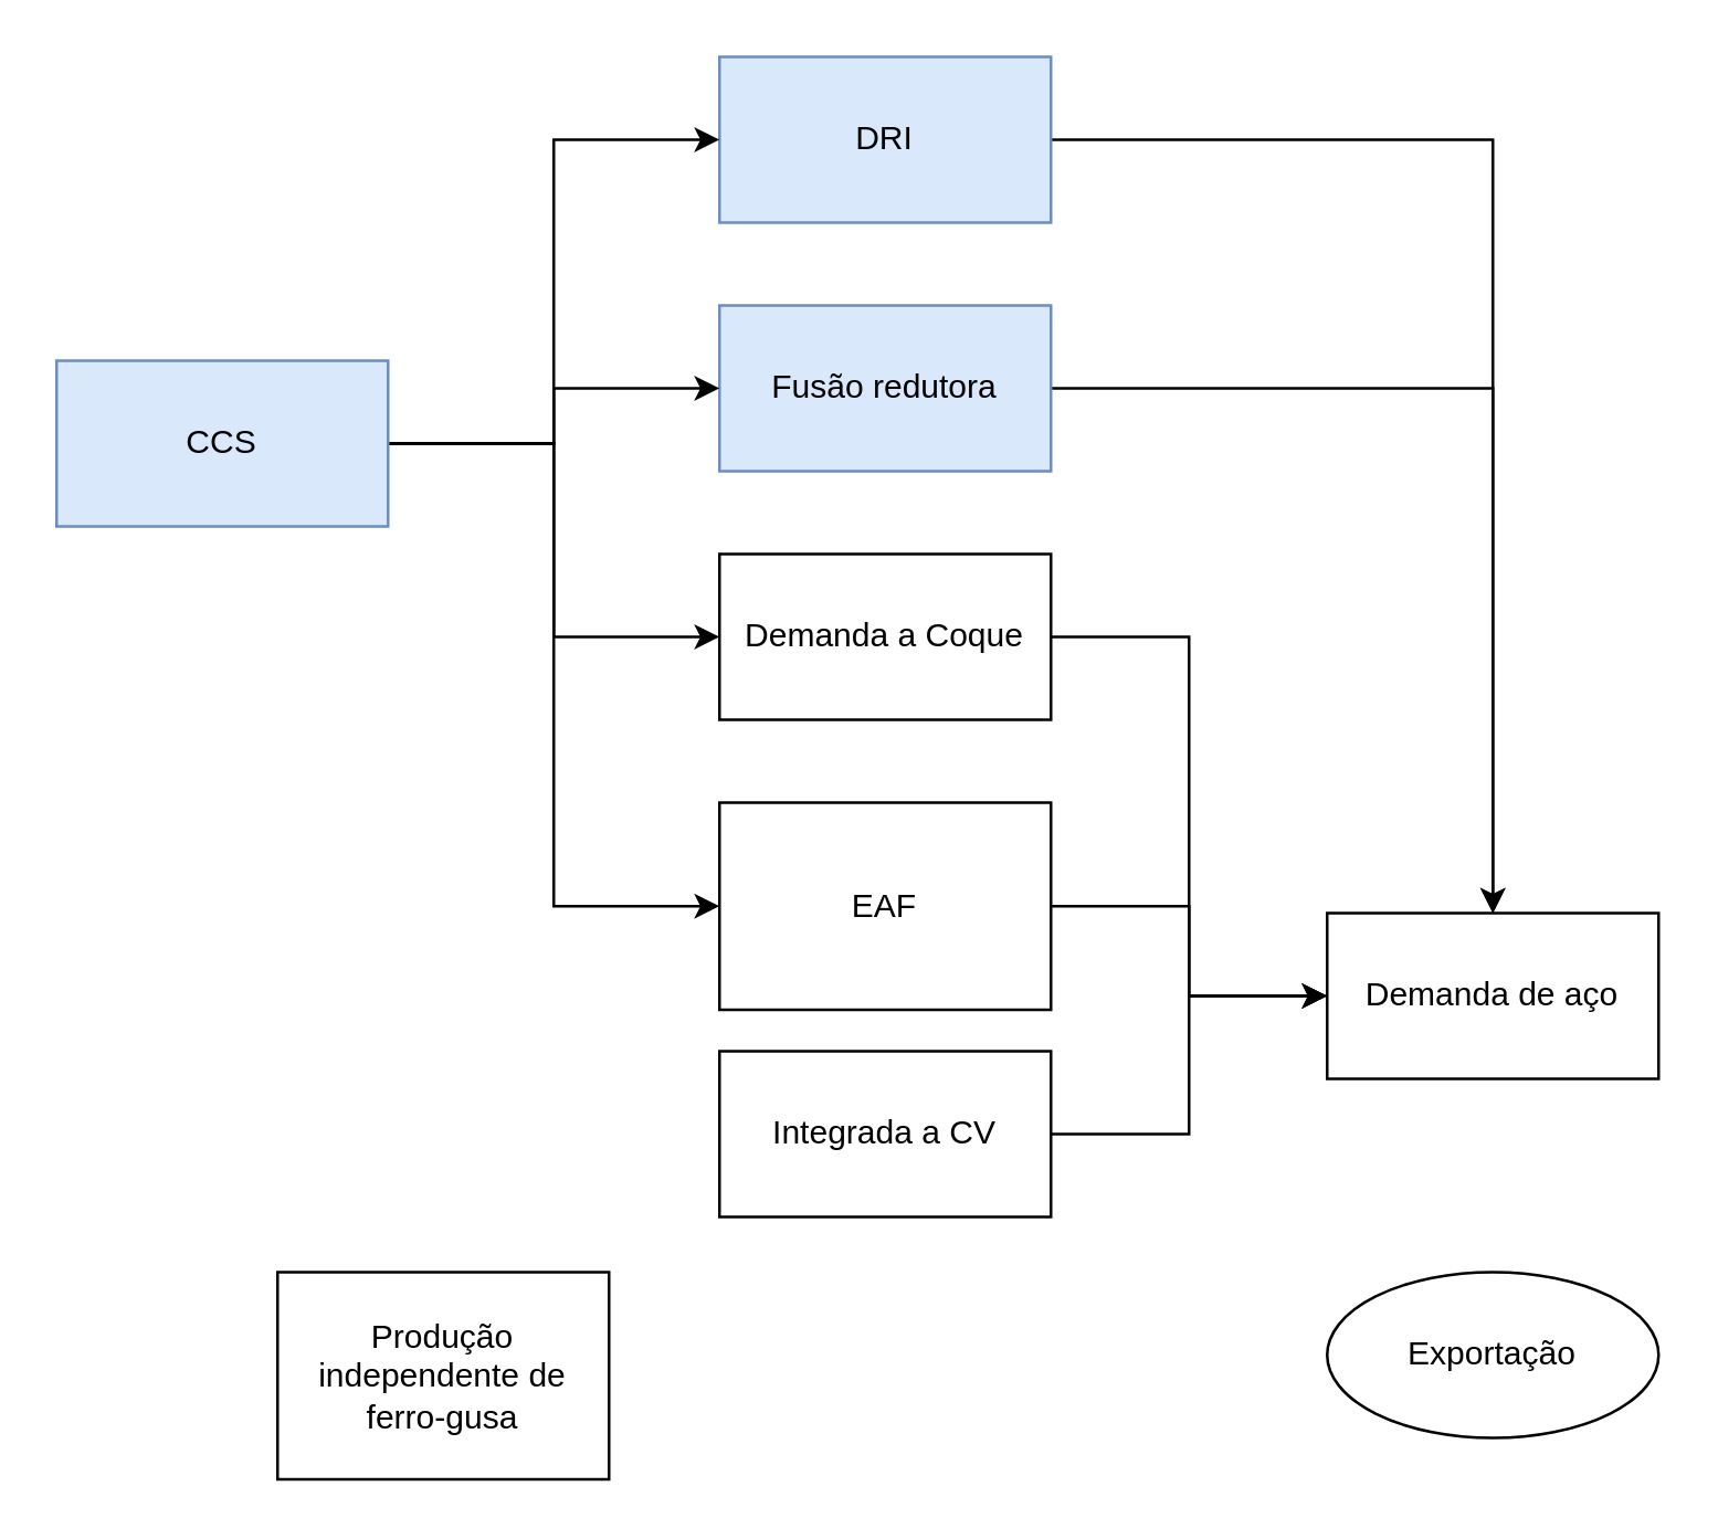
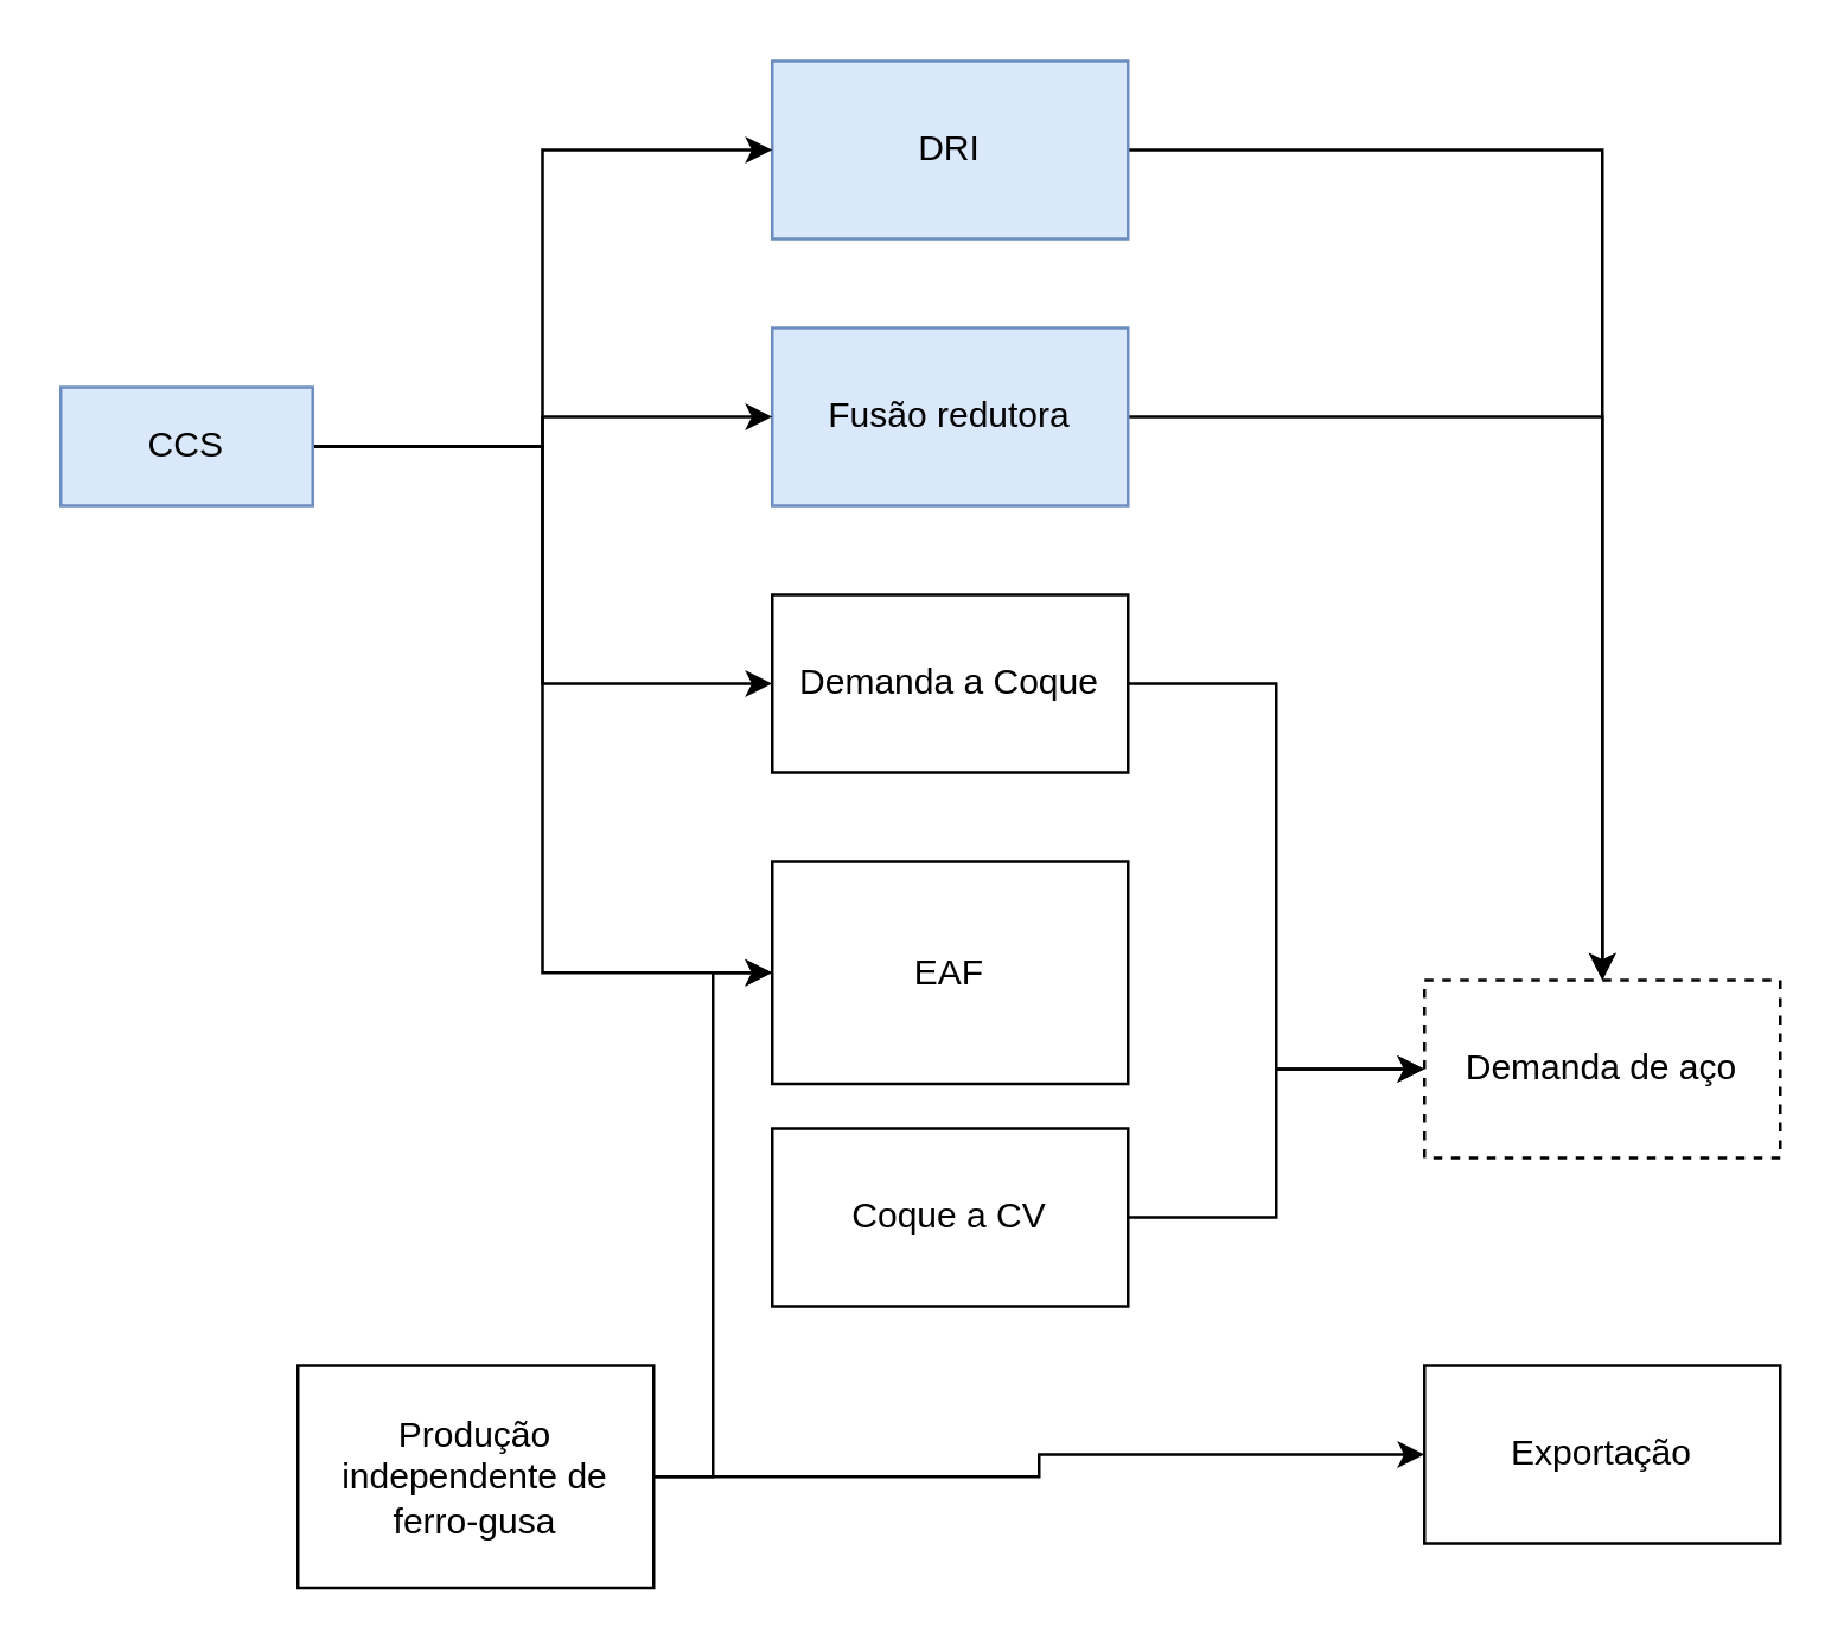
  <mxCell id="0" />
  <mxCell id="1" parent="0" />
- <mxCell id="2" value="Demanda de aço" style="rounded=0;whiteSpace=wrap;html=1;" parent="1" vertex="1"><mxGeometry x="480" y="330" width="120" height="60" as="geometry" /></mxCell>
+ <mxCell id="2" value="Demanda de aço" style="rounded=0;whiteSpace=wrap;html=1;dashed=1;" parent="1" vertex="1"><mxGeometry x="480" y="330" width="120" height="60" as="geometry" /></mxCell>
  <mxCell id="3" style="edgeStyle=orthogonalEdgeStyle;rounded=0;orthogonalLoop=1;jettySize=auto;html=1;entryX=0;entryY=0.5;entryDx=0;entryDy=0;" parent="1" source="4" target="2" edge="1"><mxGeometry relative="1" as="geometry" /></mxCell>
  <mxCell id="4" value="Demanda a Coque" style="rounded=0;whiteSpace=wrap;html=1;" parent="1" vertex="1"><mxGeometry x="260" y="200" width="120" height="60" as="geometry" /></mxCell>
- <mxCell id="5" style="edgeStyle=orthogonalEdgeStyle;rounded=0;orthogonalLoop=1;jettySize=auto;html=1;entryX=0;entryY=0.5;entryDx=0;entryDy=0;" parent="1" source="6" target="2" edge="1"><mxGeometry relative="1" as="geometry" /></mxCell>
  <mxCell id="6" value="EAF" style="rounded=0;whiteSpace=wrap;html=1;" parent="1" vertex="1"><mxGeometry x="260" y="290" width="120" height="75" as="geometry" /></mxCell>
  <mxCell id="7" style="edgeStyle=orthogonalEdgeStyle;rounded=0;orthogonalLoop=1;jettySize=auto;html=1;entryX=0;entryY=0.5;entryDx=0;entryDy=0;" parent="1" source="8" target="2" edge="1"><mxGeometry relative="1" as="geometry" /></mxCell>
- <mxCell id="8" value="Integrada a CV" style="rounded=0;whiteSpace=wrap;html=1;" parent="1" vertex="1"><mxGeometry x="260" y="380" width="120" height="60" as="geometry" /></mxCell>
+ <mxCell id="8" value="Coque a CV" style="rounded=0;whiteSpace=wrap;html=1;" parent="1" vertex="1"><mxGeometry x="260" y="380" width="120" height="60" as="geometry" /></mxCell>
+ <mxCell id="9" style="edgeStyle=orthogonalEdgeStyle;rounded=0;orthogonalLoop=1;jettySize=auto;html=1;entryX=0;entryY=0.5;entryDx=0;entryDy=0;" parent="1" source="11" target="6" edge="1"><mxGeometry relative="1" as="geometry" /></mxCell>
+ <mxCell id="10" style="edgeStyle=orthogonalEdgeStyle;rounded=0;orthogonalLoop=1;jettySize=auto;html=1;" parent="1" source="11" target="12" edge="1"><mxGeometry relative="1" as="geometry" /></mxCell>
  <mxCell id="11" value="Produção independente de ferro-gusa" style="rounded=0;whiteSpace=wrap;html=1;" parent="1" vertex="1"><mxGeometry x="100" y="460" width="120" height="75" as="geometry" /></mxCell>
- <mxCell id="12" value="Exportação" style="ellipse;whiteSpace=wrap;html=1;" parent="1" vertex="1"><mxGeometry x="480" y="460" width="120" height="60" as="geometry" /></mxCell>
+ <mxCell id="12" value="Exportação" style="rounded=0;whiteSpace=wrap;html=1;" parent="1" vertex="1"><mxGeometry x="480" y="460" width="120" height="60" as="geometry" /></mxCell>
  <mxCell id="13" style="edgeStyle=orthogonalEdgeStyle;rounded=0;orthogonalLoop=1;jettySize=auto;html=1;entryX=0.5;entryY=0;entryDx=0;entryDy=0;" parent="1" source="14" target="2" edge="1"><mxGeometry relative="1" as="geometry" /></mxCell>
  <mxCell id="14" value="DRI" style="rounded=0;whiteSpace=wrap;html=1;fillColor=#dae8fc;strokeColor=#6c8ebf;" parent="1" vertex="1"><mxGeometry x="260" y="20" width="120" height="60" as="geometry" /></mxCell>
  <mxCell id="15" style="edgeStyle=orthogonalEdgeStyle;rounded=0;orthogonalLoop=1;jettySize=auto;html=1;" parent="1" source="16" target="2" edge="1"><mxGeometry relative="1" as="geometry" /></mxCell>
  <mxCell id="16" value="Fusão redutora" style="rounded=0;whiteSpace=wrap;html=1;fillColor=#dae8fc;strokeColor=#6c8ebf;" parent="1" vertex="1"><mxGeometry x="260" y="110" width="120" height="60" as="geometry" /></mxCell>
  <mxCell id="17" style="edgeStyle=orthogonalEdgeStyle;rounded=0;orthogonalLoop=1;jettySize=auto;html=1;entryX=0;entryY=0.5;entryDx=0;entryDy=0;" parent="1" source="21" target="14" edge="1"><mxGeometry relative="1" as="geometry" /></mxCell>
  <mxCell id="18" style="edgeStyle=orthogonalEdgeStyle;rounded=0;orthogonalLoop=1;jettySize=auto;html=1;entryX=0;entryY=0.5;entryDx=0;entryDy=0;" parent="1" source="21" target="16" edge="1"><mxGeometry relative="1" as="geometry" /></mxCell>
  <mxCell id="19" style="edgeStyle=orthogonalEdgeStyle;rounded=0;orthogonalLoop=1;jettySize=auto;html=1;entryX=0;entryY=0.5;entryDx=0;entryDy=0;" parent="1" source="21" target="4" edge="1"><mxGeometry relative="1" as="geometry" /></mxCell>
  <mxCell id="20" style="edgeStyle=orthogonalEdgeStyle;rounded=0;orthogonalLoop=1;jettySize=auto;html=1;entryX=0;entryY=0.5;entryDx=0;entryDy=0;" parent="1" source="21" target="6" edge="1"><mxGeometry relative="1" as="geometry" /></mxCell>
- <mxCell id="21" value="CCS" style="rounded=0;whiteSpace=wrap;html=1;fillColor=#dae8fc;strokeColor=#6c8ebf;" parent="1" vertex="1"><mxGeometry x="20" y="130" width="120" height="60" as="geometry" /></mxCell>
+ <mxCell id="21" value="CCS" style="rounded=0;whiteSpace=wrap;html=1;fillColor=#dae8fc;strokeColor=#6c8ebf;" parent="1" vertex="1"><mxGeometry x="20" y="130" width="85" height="40" as="geometry" /></mxCell>
